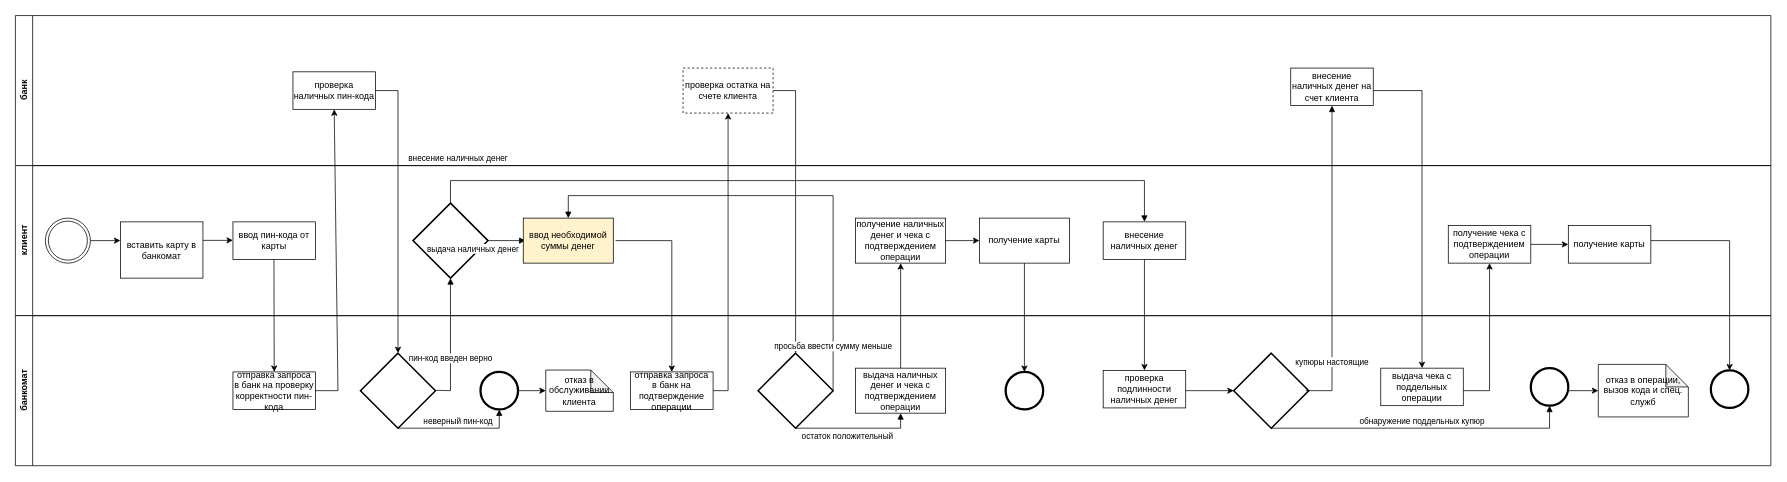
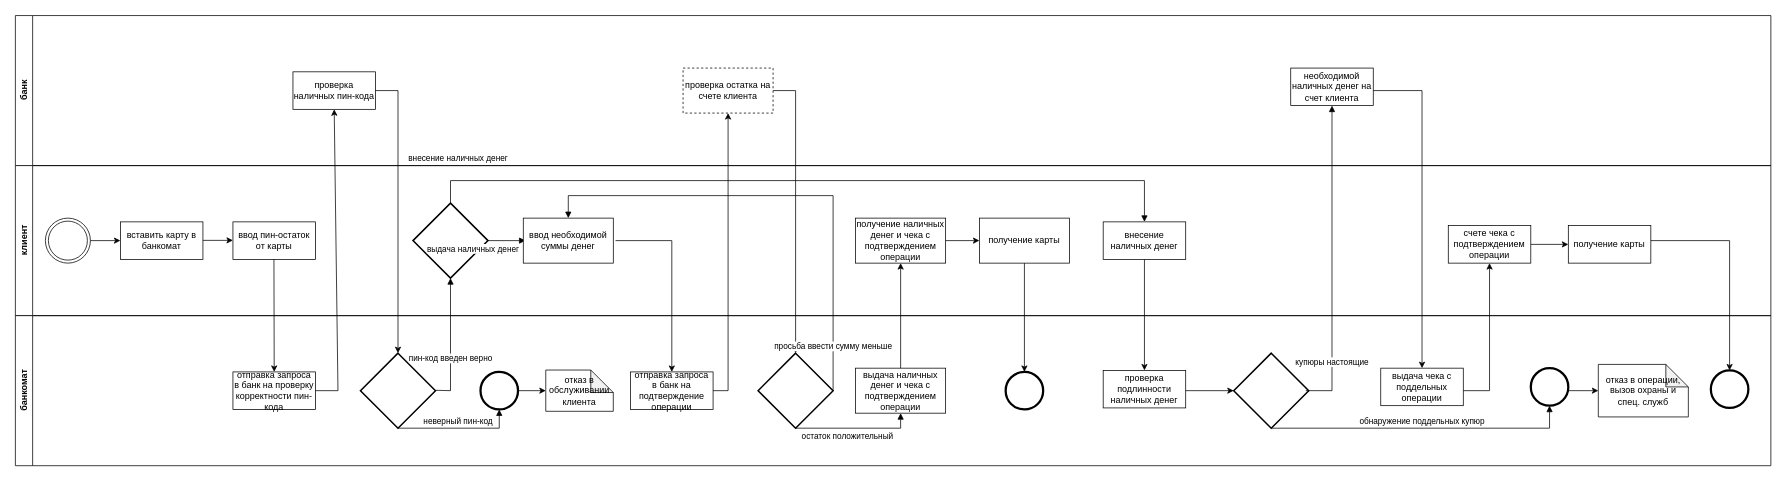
  <mxCell id="0" />
  <mxCell id="1" parent="0" />
  <mxCell id="2" value="банк" style="swimlane;horizontal=0;whiteSpace=wrap;html=1;" vertex="1" parent="1"><mxGeometry x="20" y="20" width="2340" height="200" as="geometry"><mxRectangle x="30" y="20" width="40" height="150" as="alternateBounds" /></mxGeometry></mxCell>
  <mxCell id="3" value="проверка наличных пин-кода" style="html=1;whiteSpace=wrap;" vertex="1" parent="2"><mxGeometry x="370" y="75" width="110" height="50" as="geometry" /></mxCell>
  <mxCell id="4" value="" style="endArrow=classic;html=1;rounded=0;entryX=0.5;entryY=0;entryDx=0;entryDy=0;entryPerimeter=0;" edge="1" parent="2" target="33"><mxGeometry width="50" height="50" relative="1" as="geometry"><mxPoint x="480" y="100" as="sourcePoint" /><mxPoint x="520" y="501" as="targetPoint" /><Array as="points"><mxPoint x="510" y="100" /></Array></mxGeometry></mxCell>
  <mxCell id="5" value="проверка остатка на счете клиента" style="rounded=0;whiteSpace=wrap;html=1;dashed=1;" vertex="1" parent="2"><mxGeometry x="890" y="70" width="120" height="60" as="geometry" /></mxCell>
  <mxCell id="6" value="" style="endArrow=classic;html=1;rounded=0;entryX=0.5;entryY=0;entryDx=0;entryDy=0;entryPerimeter=0;" edge="1" parent="2" target="41"><mxGeometry width="50" height="50" relative="1" as="geometry"><mxPoint x="1010" y="100" as="sourcePoint" /><mxPoint x="1060" y="50" as="targetPoint" /><Array as="points"><mxPoint x="1040" y="100" /></Array></mxGeometry></mxCell>
- <mxCell id="7" value="внесение наличных денег на счет клиента" style="html=1;whiteSpace=wrap;" vertex="1" parent="2"><mxGeometry x="1700" y="70" width="110" height="50" as="geometry" /></mxCell>
+ <mxCell id="7" value="необходимой наличных денег на счет клиента" style="html=1;whiteSpace=wrap;" vertex="1" parent="2"><mxGeometry x="1700" y="70" width="110" height="50" as="geometry" /></mxCell>
  <mxCell id="8" value="" style="endArrow=classic;html=1;rounded=0;entryX=0.5;entryY=0;entryDx=0;entryDy=0;" edge="1" parent="2" target="54"><mxGeometry width="50" height="50" relative="1" as="geometry"><mxPoint x="1810" y="100" as="sourcePoint" /><mxPoint x="1860" y="50" as="targetPoint" /><Array as="points"><mxPoint x="1875" y="100" /></Array></mxGeometry></mxCell>
  <mxCell id="9" value="клиент" style="swimlane;horizontal=0;whiteSpace=wrap;html=1;" vertex="1" parent="1"><mxGeometry x="20" y="220" width="2340" height="200" as="geometry" /></mxCell>
  <mxCell id="10" value="" style="ellipse;shape=doubleEllipse;html=1;dashed=0;whiteSpace=wrap;aspect=fixed;" vertex="1" parent="9"><mxGeometry x="40" y="70" width="60" height="60" as="geometry" /></mxCell>
  <mxCell id="11" value="" style="endArrow=classic;html=1;rounded=0;" edge="1" parent="9"><mxGeometry width="50" height="50" relative="1" as="geometry"><mxPoint x="100" y="100" as="sourcePoint" /><mxPoint x="140" y="100" as="targetPoint" /></mxGeometry></mxCell>
- <mxCell id="12" value="вставить карту в банкомат" style="html=1;whiteSpace=wrap;" vertex="1" parent="9"><mxGeometry x="140" y="75" width="110" height="75" as="geometry" /></mxCell>
- <mxCell id="13" value="ввод пин-кода от карты" style="html=1;whiteSpace=wrap;" vertex="1" parent="9"><mxGeometry x="290" y="75" width="110" height="50" as="geometry" /></mxCell>
+ <mxCell id="12" value="вставить карту в банкомат" style="html=1;whiteSpace=wrap;" vertex="1" parent="9"><mxGeometry x="140" y="75" width="110" height="50" as="geometry" /></mxCell>
+ <mxCell id="13" value="ввод пин-остаток от карты" style="html=1;whiteSpace=wrap;" vertex="1" parent="9"><mxGeometry x="290" y="75" width="110" height="50" as="geometry" /></mxCell>
  <mxCell id="14" value="" style="endArrow=classic;html=1;rounded=0;" edge="1" parent="9"><mxGeometry width="50" height="50" relative="1" as="geometry"><mxPoint x="250" y="99.66" as="sourcePoint" /><mxPoint x="290" y="99.66" as="targetPoint" /></mxGeometry></mxCell>
  <mxCell id="15" value="" style="endArrow=classic;html=1;rounded=0;entryX=0.5;entryY=0;entryDx=0;entryDy=0;" edge="1" parent="9" target="31"><mxGeometry width="50" height="50" relative="1" as="geometry"><mxPoint x="344.66" y="125" as="sourcePoint" /><mxPoint x="345" y="290" as="targetPoint" /></mxGeometry></mxCell>
  <mxCell id="16" value="" style="strokeWidth=2;html=1;shape=mxgraph.flowchart.decision;whiteSpace=wrap;" vertex="1" parent="9"><mxGeometry x="530" y="50" width="100" height="100" as="geometry" /></mxCell>
  <mxCell id="17" value="выдача наличных денег" style="html=1;verticalAlign=bottom;endArrow=block;curved=0;rounded=0;" edge="1" parent="9" source="16"><mxGeometry x="-1" y="-28" width="80" relative="1" as="geometry"><mxPoint x="600" y="-120" as="sourcePoint" /><mxPoint x="680" y="100" as="targetPoint" /><mxPoint x="-20" y="-8" as="offset" /></mxGeometry></mxCell>
- <mxCell id="18" value="ввод необходимой суммы денег" style="rounded=0;whiteSpace=wrap;html=1;fillColor=#fff2cc;" vertex="1" parent="9"><mxGeometry x="677" y="70" width="120" height="60" as="geometry" /></mxCell>
+ <mxCell id="18" value="ввод необходимой суммы денег" style="rounded=0;whiteSpace=wrap;html=1;" vertex="1" parent="9"><mxGeometry x="677" y="70" width="120" height="60" as="geometry" /></mxCell>
  <mxCell id="19" value="" style="endArrow=classic;html=1;rounded=0;entryX=0.5;entryY=0;entryDx=0;entryDy=0;" edge="1" parent="9" target="39"><mxGeometry width="50" height="50" relative="1" as="geometry"><mxPoint x="800" y="100" as="sourcePoint" /><mxPoint x="840" y="300" as="targetPoint" /><Array as="points"><mxPoint x="875" y="100" /></Array></mxGeometry></mxCell>
  <mxCell id="20" value="получение наличных денег и чека с подтверждением операции" style="rounded=0;whiteSpace=wrap;html=1;" vertex="1" parent="9"><mxGeometry x="1120" y="70" width="120" height="60" as="geometry" /></mxCell>
  <mxCell id="21" value="получение карты" style="rounded=0;whiteSpace=wrap;html=1;" vertex="1" parent="9"><mxGeometry x="1285" y="70" width="120" height="60" as="geometry" /></mxCell>
  <mxCell id="22" value="" style="endArrow=classic;html=1;rounded=0;entryX=0;entryY=0.5;entryDx=0;entryDy=0;" edge="1" parent="9" target="21"><mxGeometry width="50" height="50" relative="1" as="geometry"><mxPoint x="1240" y="100" as="sourcePoint" /><mxPoint x="1290" y="50" as="targetPoint" /></mxGeometry></mxCell>
  <mxCell id="23" value="внесение наличных денег" style="html=1;verticalAlign=bottom;endArrow=block;curved=0;rounded=0;entryX=0.5;entryY=0;entryDx=0;entryDy=0;" edge="1" parent="9" target="24"><mxGeometry x="-0.941" y="10" width="80" relative="1" as="geometry"><mxPoint x="580" y="50" as="sourcePoint" /><mxPoint x="1580" y="40" as="targetPoint" /><Array as="points"><mxPoint x="580" y="20" /><mxPoint x="1505" y="20" /></Array><mxPoint x="10" y="-10" as="offset" /></mxGeometry></mxCell>
  <mxCell id="24" value="внесение наличных денег" style="html=1;whiteSpace=wrap;" vertex="1" parent="9"><mxGeometry x="1450" y="75" width="110" height="50" as="geometry" /></mxCell>
- <mxCell id="25" value="получение чека с подтверждением операции" style="html=1;whiteSpace=wrap;" vertex="1" parent="9"><mxGeometry x="1910" y="80" width="110" height="50" as="geometry" /></mxCell>
+ <mxCell id="25" value="счете чека с подтверждением операции" style="html=1;whiteSpace=wrap;" vertex="1" parent="9"><mxGeometry x="1910" y="80" width="110" height="50" as="geometry" /></mxCell>
  <mxCell id="26" value="" style="endArrow=classic;html=1;rounded=0;entryX=0;entryY=0.5;entryDx=0;entryDy=0;exitX=1;exitY=0.5;exitDx=0;exitDy=0;" edge="1" parent="9" source="25" target="27"><mxGeometry width="50" height="50" relative="1" as="geometry"><mxPoint x="2020" y="100" as="sourcePoint" /><mxPoint x="2070" y="50" as="targetPoint" /></mxGeometry></mxCell>
  <mxCell id="27" value="получение карты" style="html=1;whiteSpace=wrap;" vertex="1" parent="9"><mxGeometry x="2070" y="80" width="110" height="50" as="geometry" /></mxCell>
  <mxCell id="28" value="" style="endArrow=classic;html=1;rounded=0;entryX=0.5;entryY=0;entryDx=0;entryDy=0;entryPerimeter=0;" edge="1" parent="9" target="56"><mxGeometry width="50" height="50" relative="1" as="geometry"><mxPoint x="2180" y="100" as="sourcePoint" /><mxPoint x="2230" y="50" as="targetPoint" /><Array as="points"><mxPoint x="2285" y="100" /></Array></mxGeometry></mxCell>
  <mxCell id="29" value="банкомат" style="swimlane;horizontal=0;whiteSpace=wrap;html=1;" vertex="1" parent="1"><mxGeometry x="20" y="420" width="2340" height="200" as="geometry" /></mxCell>
  <mxCell id="30" value="" style="points=[[0.145,0.145,0],[0.5,0,0],[0.855,0.145,0],[1,0.5,0],[0.855,0.855,0],[0.5,1,0],[0.145,0.855,0],[0,0.5,0]];shape=mxgraph.bpmn.event;html=1;verticalLabelPosition=bottom;labelBackgroundColor=#ffffff;verticalAlign=top;align=center;perimeter=ellipsePerimeter;outlineConnect=0;aspect=fixed;outline=end;symbol=terminate2;" vertex="1" parent="29"><mxGeometry x="1320" y="75" width="50" height="50" as="geometry" /></mxCell>
  <mxCell id="31" value="отправка запроса в банк на проверку корректности пин-кода" style="html=1;whiteSpace=wrap;" vertex="1" parent="29"><mxGeometry x="290" y="75" width="110" height="50" as="geometry" /></mxCell>
  <mxCell id="32" value="" style="endArrow=classic;html=1;rounded=0;entryX=0.5;entryY=1;entryDx=0;entryDy=0;" edge="1" parent="29" target="3"><mxGeometry width="50" height="50" relative="1" as="geometry"><mxPoint x="400" y="100" as="sourcePoint" /><mxPoint x="420" y="-250" as="targetPoint" /><Array as="points"><mxPoint x="430" y="100" /></Array></mxGeometry></mxCell>
  <mxCell id="33" value="" style="strokeWidth=2;html=1;shape=mxgraph.flowchart.decision;whiteSpace=wrap;" vertex="1" parent="29"><mxGeometry x="460" y="50" width="100" height="100" as="geometry" /></mxCell>
  <mxCell id="34" value="неверный пин-код" style="html=1;verticalAlign=bottom;endArrow=block;curved=0;rounded=0;entryX=0.5;entryY=1;entryDx=0;entryDy=0;entryPerimeter=0;" edge="1" parent="29" target="36"><mxGeometry width="80" relative="1" as="geometry"><mxPoint x="510" y="150" as="sourcePoint" /><mxPoint x="650" y="130" as="targetPoint" /><Array as="points"><mxPoint x="645" y="150" /></Array></mxGeometry></mxCell>
  <mxCell id="35" value="пин-код введен верно" style="html=1;verticalAlign=bottom;endArrow=block;curved=0;rounded=0;entryX=0.5;entryY=1;entryDx=0;entryDy=0;entryPerimeter=0;" edge="1" parent="29" target="16"><mxGeometry x="-0.364" width="80" relative="1" as="geometry"><mxPoint x="560" y="99.5" as="sourcePoint" /><mxPoint x="580" y="-100" as="targetPoint" /><Array as="points"><mxPoint x="580" y="100" /></Array><mxPoint as="offset" /></mxGeometry></mxCell>
  <mxCell id="36" value="" style="points=[[0.145,0.145,0],[0.5,0,0],[0.855,0.145,0],[1,0.5,0],[0.855,0.855,0],[0.5,1,0],[0.145,0.855,0],[0,0.5,0]];shape=mxgraph.bpmn.event;html=1;verticalLabelPosition=bottom;labelBackgroundColor=#ffffff;verticalAlign=top;align=center;perimeter=ellipsePerimeter;outlineConnect=0;aspect=fixed;outline=end;symbol=terminate2;" vertex="1" parent="29"><mxGeometry x="620" y="75" width="50" height="50" as="geometry" /></mxCell>
  <mxCell id="37" value="отказ в обслуживании клиента" style="shape=note;whiteSpace=wrap;html=1;backgroundOutline=1;darkOpacity=0.05;" vertex="1" parent="29"><mxGeometry x="707" y="72.5" width="90" height="55" as="geometry" /></mxCell>
  <mxCell id="38" value="" style="endArrow=classic;html=1;rounded=0;" edge="1" parent="29" target="37"><mxGeometry width="50" height="50" relative="1" as="geometry"><mxPoint x="670" y="100" as="sourcePoint" /><mxPoint x="720" y="50" as="targetPoint" /></mxGeometry></mxCell>
  <mxCell id="39" value="отправка запроса в банк на подтверждение операции" style="html=1;whiteSpace=wrap;" vertex="1" parent="29"><mxGeometry x="820" y="75" width="110" height="50" as="geometry" /></mxCell>
  <mxCell id="40" value="" style="endArrow=classic;html=1;rounded=0;entryX=0.5;entryY=1;entryDx=0;entryDy=0;" edge="1" parent="29" target="5"><mxGeometry width="50" height="50" relative="1" as="geometry"><mxPoint x="930" y="100" as="sourcePoint" /><mxPoint x="950" y="-240" as="targetPoint" /><Array as="points"><mxPoint x="950" y="100" /></Array></mxGeometry></mxCell>
  <mxCell id="41" value="" style="strokeWidth=2;html=1;shape=mxgraph.flowchart.decision;whiteSpace=wrap;" vertex="1" parent="29"><mxGeometry x="990" y="50" width="100" height="100" as="geometry" /></mxCell>
  <mxCell id="42" value="остаток положительный" style="html=1;verticalAlign=bottom;endArrow=block;curved=0;rounded=0;entryX=0.5;entryY=1;entryDx=0;entryDy=0;" edge="1" parent="29" target="43"><mxGeometry x="-0.125" y="-20" width="80" relative="1" as="geometry"><mxPoint x="1040" y="150" as="sourcePoint" /><mxPoint x="1120" y="150" as="targetPoint" /><Array as="points"><mxPoint x="1180" y="150" /></Array><mxPoint x="-1" as="offset" /></mxGeometry></mxCell>
  <mxCell id="43" value="выдача наличных денег и чека с подтверждением операции" style="rounded=0;whiteSpace=wrap;html=1;" vertex="1" parent="29"><mxGeometry x="1120" y="70" width="120" height="60" as="geometry" /></mxCell>
  <mxCell id="44" value="" style="endArrow=classic;html=1;rounded=0;entryX=0.5;entryY=1;entryDx=0;entryDy=0;" edge="1" parent="29" target="20"><mxGeometry width="50" height="50" relative="1" as="geometry"><mxPoint x="1180" y="70" as="sourcePoint" /><mxPoint x="1230" y="20" as="targetPoint" /></mxGeometry></mxCell>
  <mxCell id="45" value="проверка подлинности наличных денег" style="html=1;whiteSpace=wrap;" vertex="1" parent="29"><mxGeometry x="1450" y="73" width="110" height="50" as="geometry" /></mxCell>
  <mxCell id="46" value="" style="strokeWidth=2;html=1;shape=mxgraph.flowchart.decision;whiteSpace=wrap;" vertex="1" parent="29"><mxGeometry x="1624" y="50" width="100" height="100" as="geometry" /></mxCell>
  <mxCell id="47" value="" style="endArrow=classic;html=1;rounded=0;entryX=0;entryY=0.5;entryDx=0;entryDy=0;entryPerimeter=0;" edge="1" parent="29" target="46"><mxGeometry width="50" height="50" relative="1" as="geometry"><mxPoint x="1560" y="100" as="sourcePoint" /><mxPoint x="1620" y="100" as="targetPoint" /></mxGeometry></mxCell>
  <mxCell id="48" value="обнаружение поддельных купюр" style="html=1;verticalAlign=bottom;endArrow=block;curved=0;rounded=0;entryX=0.5;entryY=1;entryDx=0;entryDy=0;entryPerimeter=0;exitX=0.5;exitY=1;exitDx=0;exitDy=0;exitPerimeter=0;" edge="1" parent="29" source="46" target="49"><mxGeometry width="80" relative="1" as="geometry"><mxPoint x="1690" y="150" as="sourcePoint" /><mxPoint x="1820" y="130" as="targetPoint" /><Array as="points"><mxPoint x="2045" y="150" /></Array></mxGeometry></mxCell>
  <mxCell id="49" value="" style="points=[[0.145,0.145,0],[0.5,0,0],[0.855,0.145,0],[1,0.5,0],[0.855,0.855,0],[0.5,1,0],[0.145,0.855,0],[0,0.5,0]];shape=mxgraph.bpmn.event;html=1;verticalLabelPosition=bottom;labelBackgroundColor=#ffffff;verticalAlign=top;align=center;perimeter=ellipsePerimeter;outlineConnect=0;aspect=fixed;outline=end;symbol=terminate2;" vertex="1" parent="29"><mxGeometry x="2020" y="70" width="50" height="50" as="geometry" /></mxCell>
- <mxCell id="50" value="отказ в операции, вызов кода и спец. служб" style="shape=note;whiteSpace=wrap;html=1;backgroundOutline=1;darkOpacity=0.05;" vertex="1" parent="29"><mxGeometry x="2110" y="65" width="120" height="70" as="geometry" /></mxCell>
+ <mxCell id="50" value="отказ в операции, вызов охраны и спец. служб" style="shape=note;whiteSpace=wrap;html=1;backgroundOutline=1;darkOpacity=0.05;" vertex="1" parent="29"><mxGeometry x="2110" y="65" width="120" height="70" as="geometry" /></mxCell>
  <mxCell id="51" value="" style="endArrow=classic;html=1;rounded=0;entryX=0;entryY=0.5;entryDx=0;entryDy=0;entryPerimeter=0;" edge="1" parent="29" target="50"><mxGeometry width="50" height="50" relative="1" as="geometry"><mxPoint x="2070" y="100" as="sourcePoint" /><mxPoint x="2120" y="50" as="targetPoint" /></mxGeometry></mxCell>
  <mxCell id="52" value="просьба ввести сумму меньше" style="html=1;verticalAlign=bottom;endArrow=block;curved=0;rounded=0;entryX=0.5;entryY=0;entryDx=0;entryDy=0;" edge="1" parent="29" target="18"><mxGeometry x="-0.845" width="80" relative="1" as="geometry"><mxPoint x="1090" y="100" as="sourcePoint" /><mxPoint x="1090" y="-100" as="targetPoint" /><Array as="points"><mxPoint x="1090" y="-160" /><mxPoint x="737" y="-160" /></Array><mxPoint as="offset" /></mxGeometry></mxCell>
  <mxCell id="53" value="купюры настоящие" style="html=1;verticalAlign=bottom;endArrow=block;curved=0;rounded=0;entryX=0.5;entryY=1;entryDx=0;entryDy=0;" edge="1" parent="29" target="7"><mxGeometry x="-0.687" width="80" relative="1" as="geometry"><mxPoint x="1720" y="100" as="sourcePoint" /><mxPoint x="1770" y="100" as="targetPoint" /><Array as="points"><mxPoint x="1755" y="100" /></Array><mxPoint y="1" as="offset" /></mxGeometry></mxCell>
  <mxCell id="54" value="выдача чека с поддельных операции" style="html=1;whiteSpace=wrap;" vertex="1" parent="29"><mxGeometry x="1820" y="70" width="110" height="50" as="geometry" /></mxCell>
  <mxCell id="55" value="" style="endArrow=classic;html=1;rounded=0;entryX=0.5;entryY=1;entryDx=0;entryDy=0;" edge="1" parent="29" target="25"><mxGeometry width="50" height="50" relative="1" as="geometry"><mxPoint x="1930" y="100" as="sourcePoint" /><mxPoint x="1990" y="-20" as="targetPoint" /><Array as="points"><mxPoint x="1965" y="100" /></Array></mxGeometry></mxCell>
  <mxCell id="56" value="" style="points=[[0.145,0.145,0],[0.5,0,0],[0.855,0.145,0],[1,0.5,0],[0.855,0.855,0],[0.5,1,0],[0.145,0.855,0],[0,0.5,0]];shape=mxgraph.bpmn.event;html=1;verticalLabelPosition=bottom;labelBackgroundColor=#ffffff;verticalAlign=top;align=center;perimeter=ellipsePerimeter;outlineConnect=0;aspect=fixed;outline=end;symbol=terminate2;" vertex="1" parent="29"><mxGeometry x="2260" y="73" width="50" height="50" as="geometry" /></mxCell>
  <mxCell id="57" value="" style="endArrow=classic;html=1;rounded=0;" edge="1" parent="1"><mxGeometry width="50" height="50" relative="1" as="geometry"><mxPoint x="450" y="270" as="sourcePoint" /><mxPoint x="450" y="270" as="targetPoint" /></mxGeometry></mxCell>
  <mxCell id="58" value="" style="endArrow=classic;html=1;rounded=0;exitX=0.5;exitY=1;exitDx=0;exitDy=0;" edge="1" parent="1" source="21" target="30"><mxGeometry width="50" height="50" relative="1" as="geometry"><mxPoint x="1360" y="350" as="sourcePoint" /><mxPoint x="1360" y="490" as="targetPoint" /></mxGeometry></mxCell>
  <mxCell id="59" value="" style="endArrow=classic;html=1;rounded=0;entryX=0.5;entryY=0;entryDx=0;entryDy=0;exitX=0.5;exitY=1;exitDx=0;exitDy=0;" edge="1" parent="1" source="24" target="45"><mxGeometry width="50" height="50" relative="1" as="geometry"><mxPoint x="1520" y="390" as="sourcePoint" /><mxPoint x="1570" y="290" as="targetPoint" /></mxGeometry></mxCell>
